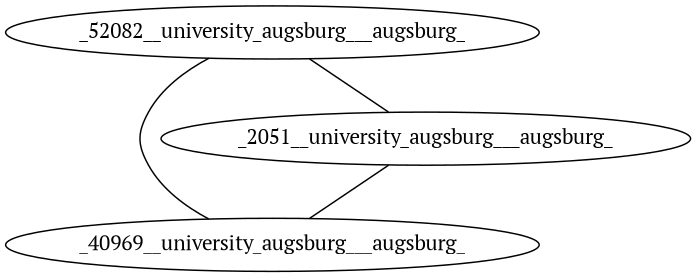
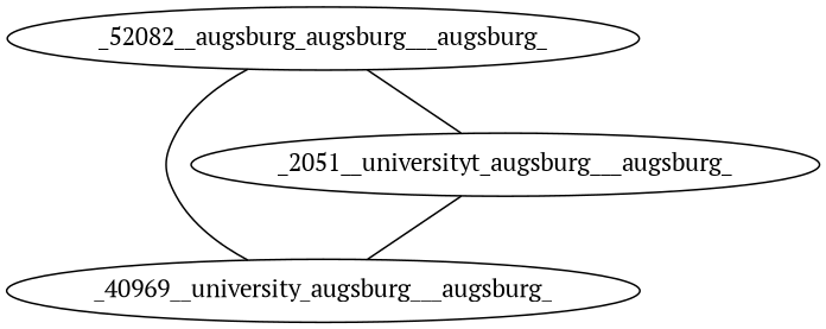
  graph {
    fontname="PT Serif"
    node [fontname="PT Serif"]
    edge [fontname="PT Serif"]
    n1 [label=_40969__university_augsburg___augsburg_]
-   _2051__universityt_augsburg___augsburg_ [label=_2051__university_augsburg___augsburg_]
-   _52082__university_augsburg___augsburg_
+   _2051__universityt_augsburg___augsburg_
+   _52082__university_augsburg___augsburg_ [label=_52082__augsburg_augsburg___augsburg_]
    _2051__universityt_augsburg___augsburg_ -- n1
    _52082__university_augsburg___augsburg_ -- n1
    _52082__university_augsburg___augsburg_ -- _2051__universityt_augsburg___augsburg_
  }
